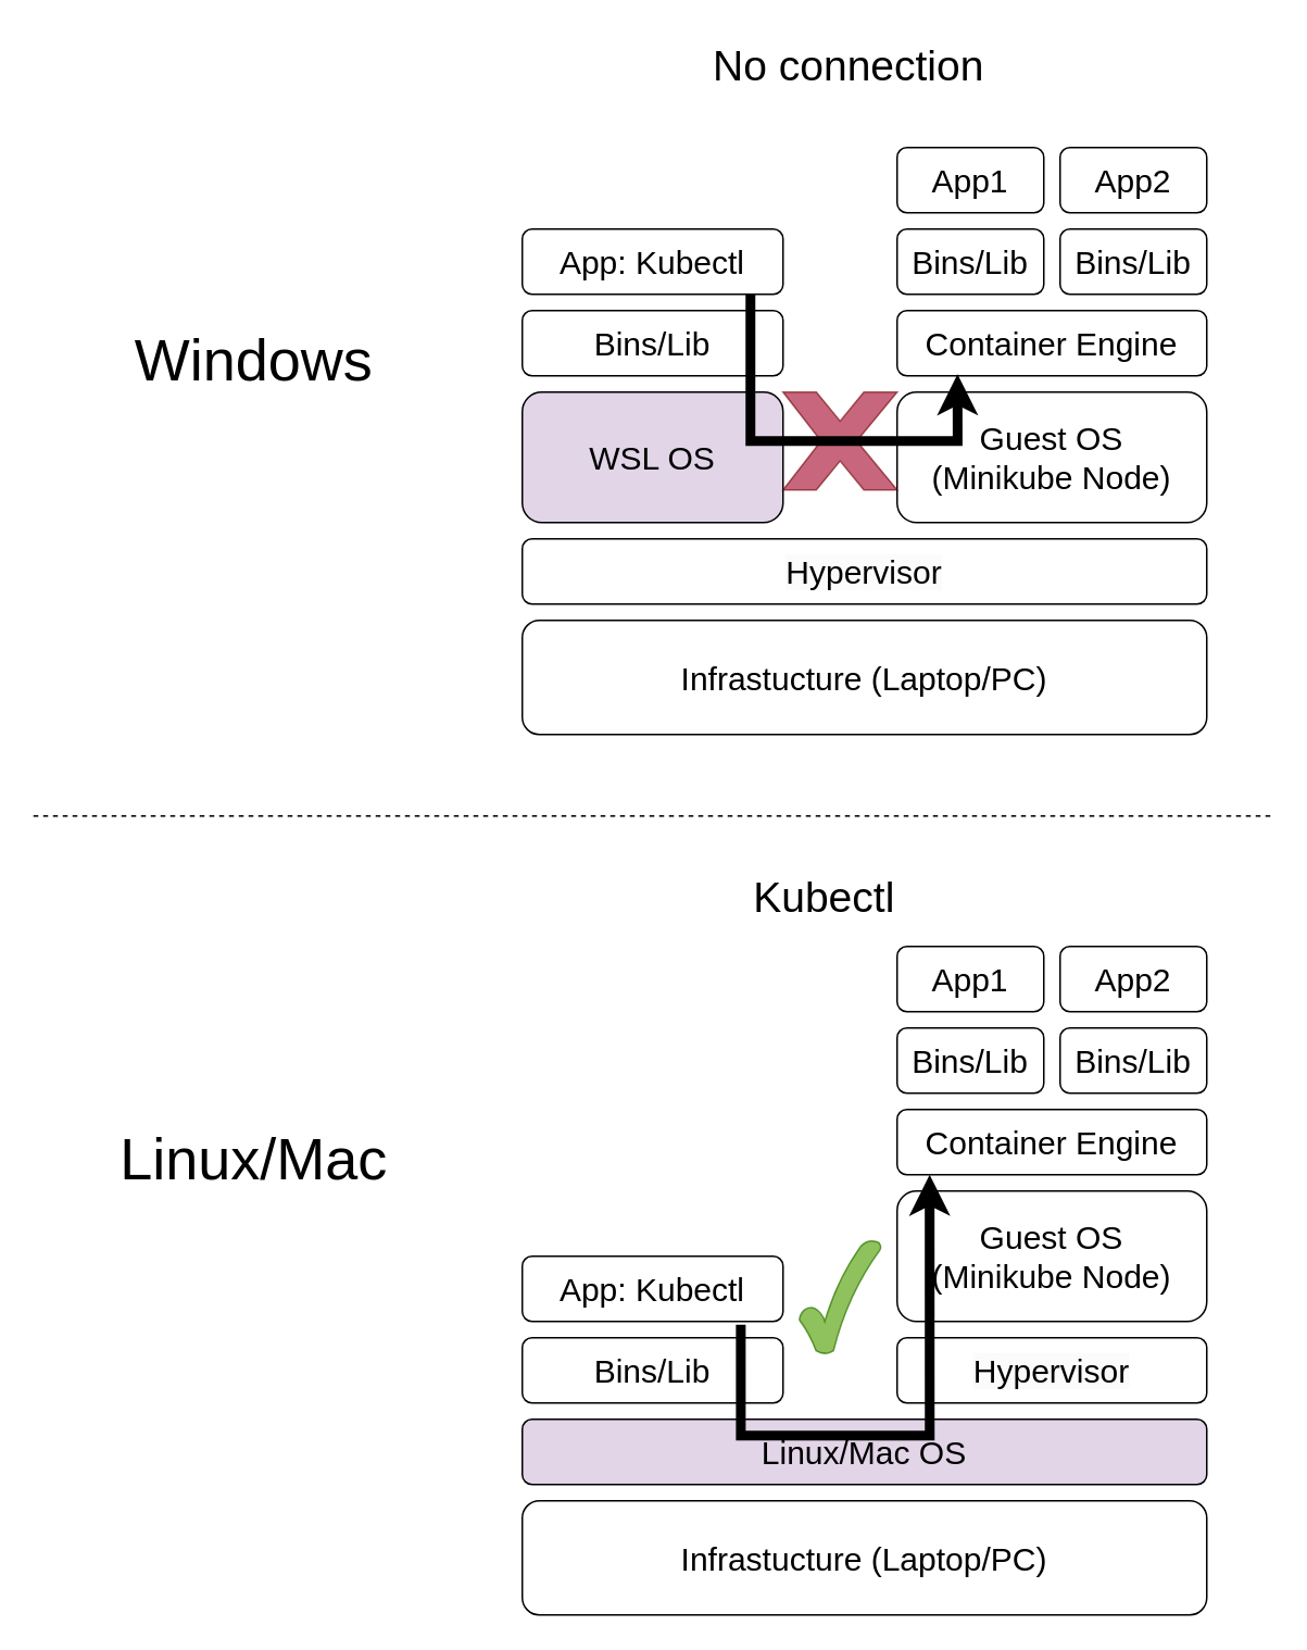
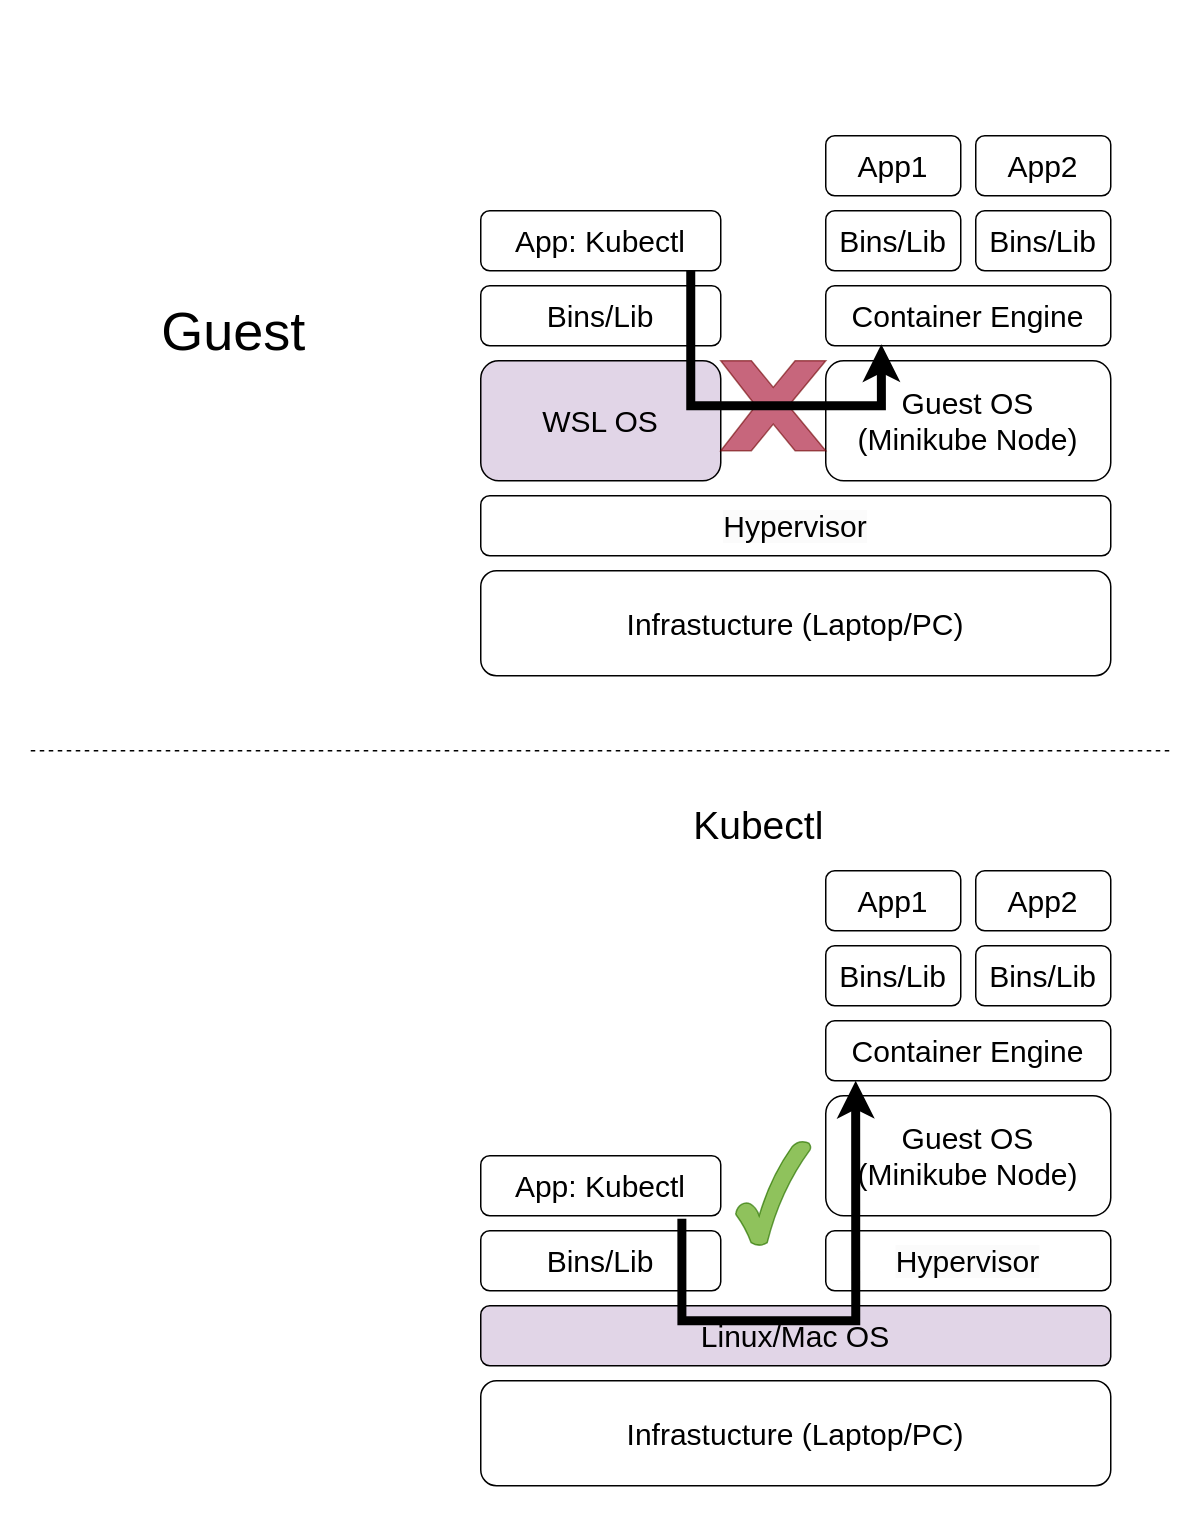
  <mxCell id="0" />
  <mxCell id="1" parent="0" />
  <mxCell id="2" value="&lt;font style=&quot;font-size: 20px;&quot;&gt;Infrastucture (Laptop/PC)&lt;/font&gt;" style="rounded=1;whiteSpace=wrap;html=1;" vertex="1" parent="1"><mxGeometry x="320" y="380" width="420" height="70" as="geometry" /></mxCell>
- <mxCell id="3" value="&lt;font style=&quot;font-size: 36px;&quot;&gt;Windows&lt;/font&gt;" style="text;html=1;align=center;verticalAlign=middle;resizable=0;points=[];autosize=1;strokeColor=none;fillColor=none;" vertex="1" parent="1"><mxGeometry x="70" y="190" width="170" height="60" as="geometry" /></mxCell>
+ <mxCell id="3" value="&lt;font style=&quot;font-size: 36px;&quot;&gt;Guest&lt;/font&gt;" style="text;html=1;align=center;verticalAlign=middle;resizable=0;points=[];autosize=1;strokeColor=none;fillColor=none;" vertex="1" parent="1"><mxGeometry x="70" y="190" width="170" height="60" as="geometry" /></mxCell>
  <mxCell id="4" value="&lt;span style=&quot;color: rgb(0, 0, 0); font-family: Helvetica; font-size: 20px; font-style: normal; font-variant-ligatures: normal; font-variant-caps: normal; font-weight: 400; letter-spacing: normal; orphans: 2; text-align: center; text-indent: 0px; text-transform: none; widows: 2; word-spacing: 0px; -webkit-text-stroke-width: 0px; background-color: rgb(251, 251, 251); text-decoration-thickness: initial; text-decoration-style: initial; text-decoration-color: initial; float: none; display: inline !important;&quot;&gt;Hypervisor&lt;br&gt;&lt;/span&gt;" style="rounded=1;whiteSpace=wrap;html=1;" vertex="1" parent="1"><mxGeometry x="320" y="330" width="420" height="40" as="geometry" /></mxCell>
  <mxCell id="5" value="&lt;font style=&quot;font-size: 20px;&quot;&gt;WSL OS&lt;/font&gt;" style="rounded=1;whiteSpace=wrap;html=1;fillColor=#e1d5e7;" vertex="1" parent="1"><mxGeometry x="320" y="240" width="160" height="80" as="geometry" /></mxCell>
  <mxCell id="6" value="&lt;font style=&quot;font-size: 20px;&quot;&gt;Bins/Lib&lt;/font&gt;" style="rounded=1;whiteSpace=wrap;html=1;" vertex="1" parent="1"><mxGeometry x="320" y="190" width="160" height="40" as="geometry" /></mxCell>
  <mxCell id="7" value="&lt;span style=&quot;font-size: 20px;&quot;&gt;App: Kubectl&lt;/span&gt;" style="rounded=1;whiteSpace=wrap;html=1;" vertex="1" parent="1"><mxGeometry x="320" y="140" width="160" height="40" as="geometry" /></mxCell>
  <mxCell id="8" value="&lt;font style=&quot;font-size: 20px;&quot;&gt;Guest OS&lt;br&gt;(Minikube Node)&lt;br&gt;&lt;/font&gt;" style="rounded=1;whiteSpace=wrap;html=1;" vertex="1" parent="1"><mxGeometry x="550" y="240" width="190" height="80" as="geometry" /></mxCell>
  <mxCell id="9" value="&lt;font style=&quot;font-size: 20px;&quot;&gt;Container Engine&lt;/font&gt;" style="rounded=1;whiteSpace=wrap;html=1;" vertex="1" parent="1"><mxGeometry x="550" y="190" width="190" height="40" as="geometry" /></mxCell>
  <mxCell id="10" value="&lt;font style=&quot;font-size: 20px;&quot;&gt;Bins/Lib&lt;/font&gt;" style="rounded=1;whiteSpace=wrap;html=1;" vertex="1" parent="1"><mxGeometry x="550" y="140" width="90" height="40" as="geometry" /></mxCell>
  <mxCell id="11" value="&lt;span style=&quot;font-size: 20px;&quot;&gt;App1&lt;/span&gt;" style="rounded=1;whiteSpace=wrap;html=1;" vertex="1" parent="1"><mxGeometry x="550" y="90" width="90" height="40" as="geometry" /></mxCell>
  <mxCell id="12" value="&lt;font style=&quot;font-size: 20px;&quot;&gt;Bins/Lib&lt;/font&gt;" style="rounded=1;whiteSpace=wrap;html=1;" vertex="1" parent="1"><mxGeometry x="650" y="140" width="90" height="40" as="geometry" /></mxCell>
  <mxCell id="13" value="&lt;span style=&quot;font-size: 20px;&quot;&gt;App2&lt;/span&gt;" style="rounded=1;whiteSpace=wrap;html=1;" vertex="1" parent="1"><mxGeometry x="650" y="90" width="90" height="40" as="geometry" /></mxCell>
  <mxCell id="14" value="" style="verticalLabelPosition=bottom;verticalAlign=top;html=1;shape=mxgraph.basic.x;fillColor=#a20025;strokeColor=#6F0000;fontColor=#ffffff;opacity=60;" vertex="1" parent="1"><mxGeometry x="480" y="240" width="70" height="60" as="geometry" /></mxCell>
- <mxCell id="15" value="&lt;font style=&quot;font-size: 26px;&quot;&gt;No connection&lt;/font&gt;" style="text;html=1;align=center;verticalAlign=middle;resizable=0;points=[];autosize=1;strokeColor=none;fillColor=none;strokeWidth=1;" vertex="1" parent="1"><mxGeometry x="425" y="20" width="190" height="40" as="geometry" /></mxCell>
  <mxCell id="16" value="&lt;font style=&quot;font-size: 20px;&quot;&gt;Infrastucture (Laptop/PC)&lt;/font&gt;" style="rounded=1;whiteSpace=wrap;html=1;" vertex="1" parent="1"><mxGeometry x="320" y="920" width="420" height="70" as="geometry" /></mxCell>
- <mxCell id="17" value="&lt;font style=&quot;font-size: 36px;&quot;&gt;Linux/Mac&lt;/font&gt;" style="text;html=1;align=center;verticalAlign=middle;resizable=0;points=[];autosize=1;strokeColor=none;fillColor=none;" vertex="1" parent="1"><mxGeometry x="60" y="680" width="190" height="60" as="geometry" /></mxCell>
  <mxCell id="18" value="&lt;span style=&quot;color: rgb(0, 0, 0); font-family: Helvetica; font-size: 20px; font-style: normal; font-variant-ligatures: normal; font-variant-caps: normal; font-weight: 400; letter-spacing: normal; orphans: 2; text-align: center; text-indent: 0px; text-transform: none; widows: 2; word-spacing: 0px; -webkit-text-stroke-width: 0px; background-color: rgb(251, 251, 251); text-decoration-thickness: initial; text-decoration-style: initial; text-decoration-color: initial; float: none; display: inline !important;&quot;&gt;Hypervisor&lt;br&gt;&lt;/span&gt;" style="rounded=1;whiteSpace=wrap;html=1;" vertex="1" parent="1"><mxGeometry x="550" y="820" width="190" height="40" as="geometry" /></mxCell>
  <mxCell id="19" value="&lt;font style=&quot;font-size: 20px;&quot;&gt;Linux/Mac OS&lt;/font&gt;" style="rounded=1;whiteSpace=wrap;html=1;fillColor=#e1d5e7;" vertex="1" parent="1"><mxGeometry x="320" y="870" width="420" height="40" as="geometry" /></mxCell>
  <mxCell id="20" value="&lt;font style=&quot;font-size: 20px;&quot;&gt;Bins/Lib&lt;/font&gt;" style="rounded=1;whiteSpace=wrap;html=1;" vertex="1" parent="1"><mxGeometry x="320" y="820" width="160" height="40" as="geometry" /></mxCell>
  <mxCell id="21" value="&lt;font style=&quot;font-size: 20px;&quot;&gt;Guest OS&lt;br&gt;(Minikube Node)&lt;br&gt;&lt;/font&gt;" style="rounded=1;whiteSpace=wrap;html=1;" vertex="1" parent="1"><mxGeometry x="550" y="730" width="190" height="80" as="geometry" /></mxCell>
  <mxCell id="22" style="edgeStyle=orthogonalEdgeStyle;rounded=0;orthogonalLoop=1;jettySize=auto;html=1;entryX=0.105;entryY=1;entryDx=0;entryDy=0;strokeWidth=6;shadow=0;exitX=0.838;exitY=1.05;exitDx=0;exitDy=0;exitPerimeter=0;entryPerimeter=0;" edge="1" parent="1" source="23" target="24"><mxGeometry relative="1" as="geometry"><Array as="points"><mxPoint x="454" y="880" /><mxPoint x="570" y="880" /></Array></mxGeometry></mxCell>
  <mxCell id="23" value="&lt;span style=&quot;font-size: 20px;&quot;&gt;App: Kubectl&lt;/span&gt;" style="rounded=1;whiteSpace=wrap;html=1;" vertex="1" parent="1"><mxGeometry x="320" y="770" width="160" height="40" as="geometry" /></mxCell>
  <mxCell id="24" value="&lt;font style=&quot;font-size: 20px;&quot;&gt;Container Engine&lt;/font&gt;" style="rounded=1;whiteSpace=wrap;html=1;" vertex="1" parent="1"><mxGeometry x="550" y="680" width="190" height="40" as="geometry" /></mxCell>
  <mxCell id="25" value="&lt;font style=&quot;font-size: 20px;&quot;&gt;Bins/Lib&lt;/font&gt;" style="rounded=1;whiteSpace=wrap;html=1;" vertex="1" parent="1"><mxGeometry x="550" y="630" width="90" height="40" as="geometry" /></mxCell>
  <mxCell id="26" value="&lt;span style=&quot;font-size: 20px;&quot;&gt;App1&lt;/span&gt;" style="rounded=1;whiteSpace=wrap;html=1;" vertex="1" parent="1"><mxGeometry x="550" y="580" width="90" height="40" as="geometry" /></mxCell>
  <mxCell id="27" value="&lt;font style=&quot;font-size: 20px;&quot;&gt;Bins/Lib&lt;/font&gt;" style="rounded=1;whiteSpace=wrap;html=1;" vertex="1" parent="1"><mxGeometry x="650" y="630" width="90" height="40" as="geometry" /></mxCell>
  <mxCell id="28" value="&lt;span style=&quot;font-size: 20px;&quot;&gt;App2&lt;/span&gt;" style="rounded=1;whiteSpace=wrap;html=1;" vertex="1" parent="1"><mxGeometry x="650" y="580" width="90" height="40" as="geometry" /></mxCell>
  <mxCell id="29" value="&lt;font style=&quot;font-size: 26px;&quot;&gt;Kubectl&lt;/font&gt;" style="text;html=1;align=center;verticalAlign=middle;resizable=0;points=[];autosize=1;strokeColor=none;fillColor=none;strokeWidth=1;" vertex="1" parent="1"><mxGeometry x="425" y="530" width="160" height="40" as="geometry" /></mxCell>
  <mxCell id="30" style="edgeStyle=orthogonalEdgeStyle;rounded=0;orthogonalLoop=1;jettySize=auto;html=1;strokeWidth=6;shadow=0;entryX=0.195;entryY=0.975;entryDx=0;entryDy=0;entryPerimeter=0;" edge="1" parent="1" source="7" target="9"><mxGeometry relative="1" as="geometry"><mxPoint x="550" y="270" as="targetPoint" /><Array as="points"><mxPoint x="460" y="270" /><mxPoint x="587" y="270" /></Array></mxGeometry></mxCell>
  <mxCell id="31" value="" style="endArrow=none;html=1;rounded=0;dashed=1;" edge="1" parent="1"><mxGeometry width="50" height="50" relative="1" as="geometry"><mxPoint x="20" y="500" as="sourcePoint" /><mxPoint x="780" y="500" as="targetPoint" /></mxGeometry></mxCell>
  <mxCell id="32" value="" style="verticalLabelPosition=bottom;verticalAlign=top;html=1;shape=mxgraph.basic.tick;fillColor=#60a917;fontColor=#ffffff;strokeColor=#2D7600;opacity=70;" vertex="1" parent="1"><mxGeometry x="490" y="760" width="50" height="70" as="geometry" /></mxCell>
